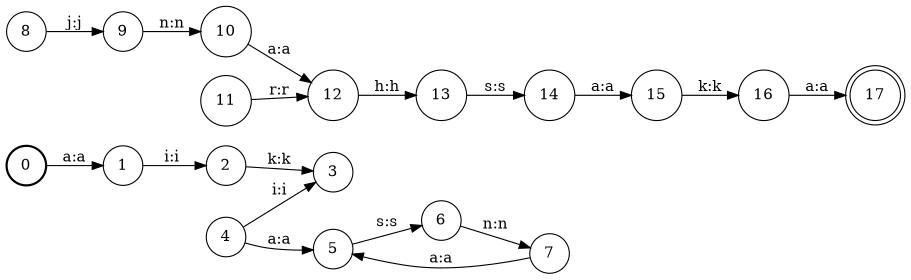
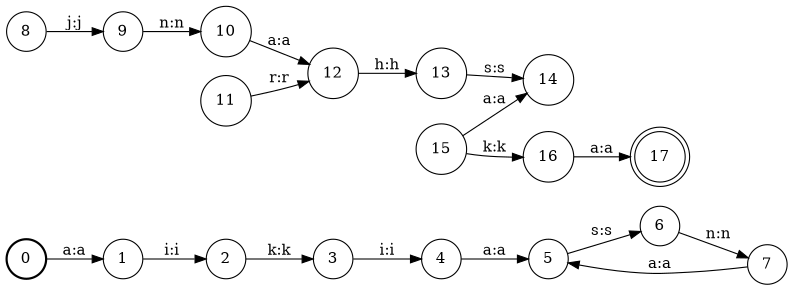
  digraph {
    nodesep=0.25
    rankdir=LR
    ranksep=0.4
    node [fontsize=14 shape=circle style=solid]
    edge [fontsize=14]
    n1 [label=0 style=bold]
    n2 [label=1]
    n3 [label=2]
    n4 [label=3]
    n5 [label=4]
    n6 [label=5]
    n7 [label=6]
    n8 [label=7]
    n9 [label=8]
    n10 [label=9]
    n11 [label=10]
    n12 [label=12]
    n13 [label=11]
    n14 [label=13]
    n15 [label=14]
    n16 [label=15]
    n17 [label=16]
    n18 [label=17 shape=doublecircle]
    n1 -> n2 [label="a:a"]
    n2 -> n3 [label="i:i"]
    n3 -> n4 [label="k:k"]
-   n5 -> n4 [label="i:i"]
+   n4 -> n5 [label="i:i"]
    n5 -> n6 [label="a:a"]
    n6 -> n7 [label="s:s"]
    n7 -> n8 [label="n:n"]
    n8 -> n6 [label="a:a"]
    n9 -> n10 [label="j:j"]
    n10 -> n11 [label="n:n"]
    n11 -> n12 [label="a:a"]
    n12 -> n14 [label="h:h"]
    n13 -> n12 [label="r:r"]
    n14 -> n15 [label="s:s"]
-   n15 -> n16 [label="a:a"]
+   n16 -> n15 [label="a:a"]
    n16 -> n17 [label="k:k"]
    n17 -> n18 [label="a:a"]
  }
